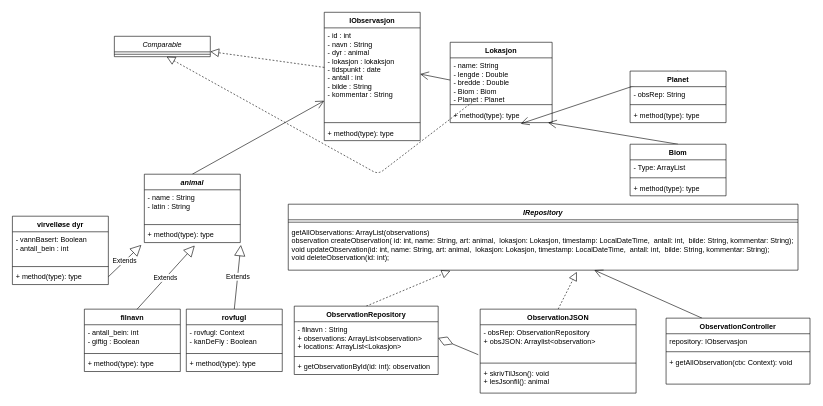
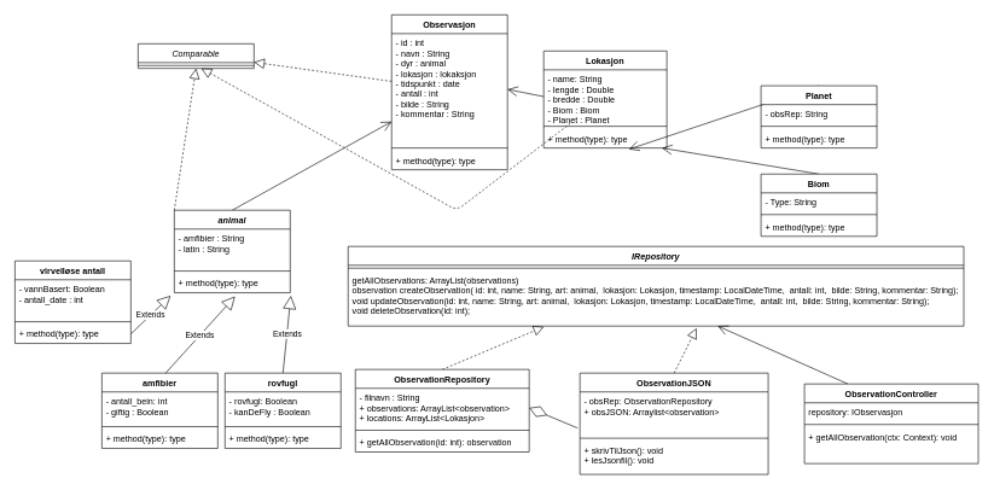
  <mxCell id="0" />
  <mxCell id="1" parent="0" />
  <mxCell id="2" value="Extends" style="endArrow=block;endSize=16;endFill=0;html=1;exitX=1;exitY=0.5;exitDx=0;exitDy=0;entryX=-0.031;entryY=1.154;entryDx=0;entryDy=0;entryPerimeter=0;" parent="1" source="64" target="25" edge="1"><mxGeometry width="160" relative="1" as="geometry"><mxPoint x="780" y="390" as="sourcePoint" /><mxPoint x="940" y="390" as="targetPoint" /></mxGeometry></mxCell>
  <mxCell id="3" value="Extends" style="endArrow=block;endSize=16;endFill=0;html=1;exitX=0.544;exitY=0.01;exitDx=0;exitDy=0;exitPerimeter=0;entryX=0.525;entryY=1.192;entryDx=0;entryDy=0;entryPerimeter=0;" parent="1" source="57" target="25" edge="1"><mxGeometry width="160" relative="1" as="geometry"><mxPoint x="780" y="390" as="sourcePoint" /><mxPoint x="940" y="390" as="targetPoint" /></mxGeometry></mxCell>
  <mxCell id="4" value="Extends" style="endArrow=block;endSize=16;endFill=0;html=1;exitX=0.5;exitY=0;exitDx=0;exitDy=0;entryX=1.006;entryY=1.154;entryDx=0;entryDy=0;entryPerimeter=0;" parent="1" source="53" target="25" edge="1"><mxGeometry width="160" relative="1" as="geometry"><mxPoint x="780" y="390" as="sourcePoint" /><mxPoint x="940" y="390" as="targetPoint" /></mxGeometry></mxCell>
- <mxCell id="5" value="IObservasjon" style="swimlane;fontStyle=1;align=center;verticalAlign=top;childLayout=stackLayout;horizontal=1;startSize=26;horizontalStack=0;resizeParent=1;resizeParentMax=0;resizeLast=0;collapsible=1;marginBottom=0;" parent="1" vertex="1"><mxGeometry x="540" y="20" width="160" height="214" as="geometry" /></mxCell>
+ <mxCell id="5" value="Observasjon" style="swimlane;fontStyle=1;align=center;verticalAlign=top;childLayout=stackLayout;horizontal=1;startSize=26;horizontalStack=0;resizeParent=1;resizeParentMax=0;resizeLast=0;collapsible=1;marginBottom=0;" parent="1" vertex="1"><mxGeometry x="540" y="20" width="160" height="214" as="geometry" /></mxCell>
  <mxCell id="6" value="- id : int&#10;- navn : String  &#10;- dyr : animal&#10;- lokasjon : lokaksjon&#10;- tidspunkt : date&#10;- antall : int&#10;- bilde : String&#10;- kommentar : String&#10;&#10;" style="text;strokeColor=none;fillColor=none;align=left;verticalAlign=top;spacingLeft=4;spacingRight=4;overflow=hidden;rotatable=0;points=[[0,0.5],[1,0.5]];portConstraint=eastwest;" parent="5" vertex="1"><mxGeometry y="26" width="160" height="154" as="geometry" /></mxCell>
  <mxCell id="7" value="" style="line;strokeWidth=1;fillColor=none;align=left;verticalAlign=middle;spacingTop=-1;spacingLeft=3;spacingRight=3;rotatable=0;labelPosition=right;points=[];portConstraint=eastwest;" parent="5" vertex="1"><mxGeometry y="180" width="160" height="8" as="geometry" /></mxCell>
  <mxCell id="8" value="+ method(type): type" style="text;strokeColor=none;fillColor=none;align=left;verticalAlign=top;spacingLeft=4;spacingRight=4;overflow=hidden;rotatable=0;points=[[0,0.5],[1,0.5]];portConstraint=eastwest;" parent="5" vertex="1"><mxGeometry y="188" width="160" height="26" as="geometry" /></mxCell>
  <mxCell id="9" value="" style="endArrow=diamondThin;endFill=0;endSize=24;html=1;exitX=-0.012;exitY=0.833;exitDx=0;exitDy=0;exitPerimeter=0;entryX=1;entryY=0.5;entryDx=0;entryDy=0;" edge="1" parent="1" source="46" target="42"><mxGeometry width="160" relative="1" as="geometry"><mxPoint x="800" y="696" as="sourcePoint" /><mxPoint x="870" y="670" as="targetPoint" /></mxGeometry></mxCell>
  <mxCell id="10" value="" style="endArrow=block;dashed=1;endFill=0;endSize=12;html=1;entryX=0.318;entryY=1.013;entryDx=0;entryDy=0;entryPerimeter=0;exitX=0.5;exitY=0;exitDx=0;exitDy=0;" edge="1" parent="1" source="41" target="40"><mxGeometry width="160" relative="1" as="geometry"><mxPoint x="610" y="690" as="sourcePoint" /><mxPoint x="770" y="690" as="targetPoint" /></mxGeometry></mxCell>
  <mxCell id="11" value="" style="endArrow=block;dashed=1;endFill=0;endSize=12;html=1;exitX=0.5;exitY=0;exitDx=0;exitDy=0;entryX=0.566;entryY=1.039;entryDx=0;entryDy=0;entryPerimeter=0;" edge="1" parent="1" source="45" target="40"><mxGeometry width="160" relative="1" as="geometry"><mxPoint x="610" y="690" as="sourcePoint" /><mxPoint x="770" y="690" as="targetPoint" /></mxGeometry></mxCell>
+ <mxCell id="12" value="" style="endArrow=block;dashed=1;endFill=0;endSize=12;html=1;entryX=0.5;entryY=1;entryDx=0;entryDy=0;exitX=0;exitY=0;exitDx=0;exitDy=0;" edge="1" parent="1" source="22" target="20"><mxGeometry width="160" relative="1" as="geometry"><mxPoint x="540" y="690" as="sourcePoint" /><mxPoint x="98.96" y="84.004" as="targetPoint" /></mxGeometry></mxCell>
  <mxCell id="13" value="" style="endArrow=block;dashed=1;endFill=0;endSize=12;html=1;" edge="1" parent="1" source="27" target="21"><mxGeometry width="160" relative="1" as="geometry"><mxPoint x="620" y="370" as="sourcePoint" /><mxPoint x="174" y="67.008" as="targetPoint" /><Array as="points"><mxPoint x="630" y="290" /></Array></mxGeometry></mxCell>
  <mxCell id="14" value="" style="endArrow=block;dashed=1;endFill=0;endSize=12;html=1;entryX=1;entryY=0.75;entryDx=0;entryDy=0;" edge="1" parent="1" source="6" target="20"><mxGeometry width="160" relative="1" as="geometry"><mxPoint x="540" y="290" as="sourcePoint" /><mxPoint x="700" y="290" as="targetPoint" /></mxGeometry></mxCell>
  <mxCell id="15" value="" style="endArrow=open;endFill=1;endSize=12;html=1;exitX=0.25;exitY=0;exitDx=0;exitDy=0;" edge="1" parent="1" source="49" target="40"><mxGeometry width="160" relative="1" as="geometry"><mxPoint x="650" y="370" as="sourcePoint" /><mxPoint x="810" y="370" as="targetPoint" /></mxGeometry></mxCell>
  <mxCell id="16" value="" style="endArrow=open;endFill=1;endSize=12;html=1;exitX=0.5;exitY=0;exitDx=0;exitDy=0;" edge="1" parent="1" source="34" target="29"><mxGeometry width="160" relative="1" as="geometry"><mxPoint x="650" y="370" as="sourcePoint" /><mxPoint x="810" y="370" as="targetPoint" /></mxGeometry></mxCell>
  <mxCell id="17" value="" style="endArrow=open;endFill=1;endSize=12;html=1;exitX=0.5;exitY=0;exitDx=0;exitDy=0;entryX=0.692;entryY=1.068;entryDx=0;entryDy=0;entryPerimeter=0;" edge="1" parent="1" source="30" target="29"><mxGeometry width="160" relative="1" as="geometry"><mxPoint x="650" y="370" as="sourcePoint" /><mxPoint x="810" y="370" as="targetPoint" /></mxGeometry></mxCell>
  <mxCell id="18" value="" style="endArrow=open;endFill=1;endSize=12;html=1;exitX=0.5;exitY=0;exitDx=0;exitDy=0;" edge="1" parent="1" source="22" target="6"><mxGeometry width="160" relative="1" as="geometry"><mxPoint x="650" y="370" as="sourcePoint" /><mxPoint x="810" y="370" as="targetPoint" /></mxGeometry></mxCell>
  <mxCell id="19" value="" style="endArrow=open;endFill=1;endSize=12;html=1;exitX=0;exitY=0.5;exitDx=0;exitDy=0;entryX=1;entryY=0.5;entryDx=0;entryDy=0;" edge="1" parent="1" source="27" target="6"><mxGeometry width="160" relative="1" as="geometry"><mxPoint x="650" y="370" as="sourcePoint" /><mxPoint x="810" y="370" as="targetPoint" /></mxGeometry></mxCell>
  <mxCell id="20" value="Comparable" style="swimlane;fontStyle=2;align=center;verticalAlign=top;childLayout=stackLayout;horizontal=1;startSize=26;horizontalStack=0;resizeParent=1;resizeParentMax=0;resizeLast=0;collapsible=1;marginBottom=0;" vertex="1" parent="1"><mxGeometry x="190" y="60" width="160" height="34" as="geometry" /></mxCell>
  <mxCell id="21" value="" style="line;strokeWidth=1;fillColor=none;align=left;verticalAlign=middle;spacingTop=-1;spacingLeft=3;spacingRight=3;rotatable=0;labelPosition=right;points=[];portConstraint=eastwest;" vertex="1" parent="20"><mxGeometry y="26" width="160" height="8" as="geometry" /></mxCell>
  <mxCell id="22" value="animal" style="swimlane;fontStyle=3;align=center;verticalAlign=top;childLayout=stackLayout;horizontal=1;startSize=26;horizontalStack=0;resizeParent=1;resizeParentMax=0;resizeLast=0;collapsible=1;marginBottom=0;" parent="1" vertex="1"><mxGeometry x="240" y="290" width="160" height="114" as="geometry" /></mxCell>
- <mxCell id="23" value="- name : String&#10;- latin : String" style="text;strokeColor=none;fillColor=none;align=left;verticalAlign=top;spacingLeft=4;spacingRight=4;overflow=hidden;rotatable=0;points=[[0,0.5],[1,0.5]];portConstraint=eastwest;" parent="22" vertex="1"><mxGeometry y="26" width="160" height="54" as="geometry" /></mxCell>
+ <mxCell id="23" value="- amfibier : String&#10;- latin : String" style="text;strokeColor=none;fillColor=none;align=left;verticalAlign=top;spacingLeft=4;spacingRight=4;overflow=hidden;rotatable=0;points=[[0,0.5],[1,0.5]];portConstraint=eastwest;" parent="22" vertex="1"><mxGeometry y="26" width="160" height="54" as="geometry" /></mxCell>
  <mxCell id="24" value="" style="line;strokeWidth=1;fillColor=none;align=left;verticalAlign=middle;spacingTop=-1;spacingLeft=3;spacingRight=3;rotatable=0;labelPosition=right;points=[];portConstraint=eastwest;" parent="22" vertex="1"><mxGeometry y="80" width="160" height="8" as="geometry" /></mxCell>
  <mxCell id="25" value="+ method(type): type" style="text;strokeColor=none;fillColor=none;align=left;verticalAlign=top;spacingLeft=4;spacingRight=4;overflow=hidden;rotatable=0;points=[[0,0.5],[1,0.5]];portConstraint=eastwest;" parent="22" vertex="1"><mxGeometry y="88" width="160" height="26" as="geometry" /></mxCell>
  <mxCell id="26" value="Lokasjon" style="swimlane;fontStyle=1;align=center;verticalAlign=top;childLayout=stackLayout;horizontal=1;startSize=26;horizontalStack=0;resizeParent=1;resizeParentMax=0;resizeLast=0;collapsible=1;marginBottom=0;" parent="1" vertex="1"><mxGeometry x="750" y="70" width="170" height="134" as="geometry" /></mxCell>
  <mxCell id="27" value="- name: String&#10;- lengde : Double&#10;- bredde : Double&#10;- Biom : Biom&#10;- Planet : Planet" style="text;strokeColor=none;fillColor=none;align=left;verticalAlign=top;spacingLeft=4;spacingRight=4;overflow=hidden;rotatable=0;points=[[0,0.5],[1,0.5]];portConstraint=eastwest;" parent="26" vertex="1"><mxGeometry y="26" width="170" height="74" as="geometry" /></mxCell>
  <mxCell id="28" value="" style="line;strokeWidth=1;fillColor=none;align=left;verticalAlign=middle;spacingTop=-1;spacingLeft=3;spacingRight=3;rotatable=0;labelPosition=right;points=[];portConstraint=eastwest;" parent="26" vertex="1"><mxGeometry y="100" width="170" height="8" as="geometry" /></mxCell>
  <mxCell id="29" value="+ method(type): type" style="text;strokeColor=none;fillColor=none;align=left;verticalAlign=top;spacingLeft=4;spacingRight=4;overflow=hidden;rotatable=0;points=[[0,0.5],[1,0.5]];portConstraint=eastwest;" parent="26" vertex="1"><mxGeometry y="108" width="170" height="26" as="geometry" /></mxCell>
  <mxCell id="30" value="Planet" style="swimlane;fontStyle=1;align=center;verticalAlign=top;childLayout=stackLayout;horizontal=1;startSize=26;horizontalStack=0;resizeParent=1;resizeParentMax=0;resizeLast=0;collapsible=1;marginBottom=0;" parent="1" vertex="1"><mxGeometry x="1050" y="118" width="160" height="86" as="geometry" /></mxCell>
  <mxCell id="31" value="- obsRep: String" style="text;strokeColor=none;fillColor=none;align=left;verticalAlign=top;spacingLeft=4;spacingRight=4;overflow=hidden;rotatable=0;points=[[0,0.5],[1,0.5]];portConstraint=eastwest;" parent="30" vertex="1"><mxGeometry y="26" width="160" height="26" as="geometry" /></mxCell>
  <mxCell id="32" value="" style="line;strokeWidth=1;fillColor=none;align=left;verticalAlign=middle;spacingTop=-1;spacingLeft=3;spacingRight=3;rotatable=0;labelPosition=right;points=[];portConstraint=eastwest;" parent="30" vertex="1"><mxGeometry y="52" width="160" height="8" as="geometry" /></mxCell>
  <mxCell id="33" value="+ method(type): type" style="text;strokeColor=none;fillColor=none;align=left;verticalAlign=top;spacingLeft=4;spacingRight=4;overflow=hidden;rotatable=0;points=[[0,0.5],[1,0.5]];portConstraint=eastwest;" parent="30" vertex="1"><mxGeometry y="60" width="160" height="26" as="geometry" /></mxCell>
  <mxCell id="34" value="Biom" style="swimlane;fontStyle=1;align=center;verticalAlign=top;childLayout=stackLayout;horizontal=1;startSize=26;horizontalStack=0;resizeParent=1;resizeParentMax=0;resizeLast=0;collapsible=1;marginBottom=0;" parent="1" vertex="1"><mxGeometry x="1050" y="240" width="160" height="86" as="geometry" /></mxCell>
- <mxCell id="35" value="- Type: ArrayList" style="text;strokeColor=none;fillColor=none;align=left;verticalAlign=top;spacingLeft=4;spacingRight=4;overflow=hidden;rotatable=0;points=[[0,0.5],[1,0.5]];portConstraint=eastwest;" parent="34" vertex="1"><mxGeometry y="26" width="160" height="26" as="geometry" /></mxCell>
+ <mxCell id="35" value="- Type: String" style="text;strokeColor=none;fillColor=none;align=left;verticalAlign=top;spacingLeft=4;spacingRight=4;overflow=hidden;rotatable=0;points=[[0,0.5],[1,0.5]];portConstraint=eastwest;" parent="34" vertex="1"><mxGeometry y="26" width="160" height="26" as="geometry" /></mxCell>
  <mxCell id="36" value="" style="line;strokeWidth=1;fillColor=none;align=left;verticalAlign=middle;spacingTop=-1;spacingLeft=3;spacingRight=3;rotatable=0;labelPosition=right;points=[];portConstraint=eastwest;" parent="34" vertex="1"><mxGeometry y="52" width="160" height="8" as="geometry" /></mxCell>
  <mxCell id="37" value="+ method(type): type" style="text;strokeColor=none;fillColor=none;align=left;verticalAlign=top;spacingLeft=4;spacingRight=4;overflow=hidden;rotatable=0;points=[[0,0.5],[1,0.5]];portConstraint=eastwest;" parent="34" vertex="1"><mxGeometry y="60" width="160" height="26" as="geometry" /></mxCell>
  <mxCell id="38" value="IRepository" style="swimlane;fontStyle=3;align=center;verticalAlign=top;childLayout=stackLayout;horizontal=1;startSize=26;horizontalStack=0;resizeParent=1;resizeParentMax=0;resizeLast=0;collapsible=1;marginBottom=0;" vertex="1" parent="1"><mxGeometry x="480" y="340" width="850" height="110" as="geometry" /></mxCell>
  <mxCell id="39" value="" style="line;strokeWidth=1;fillColor=none;align=left;verticalAlign=middle;spacingTop=-1;spacingLeft=3;spacingRight=3;rotatable=0;labelPosition=right;points=[];portConstraint=eastwest;" vertex="1" parent="38"><mxGeometry y="26" width="850" height="8" as="geometry" /></mxCell>
  <mxCell id="40" value="getAllObservations: ArrayList(observations)&#10;observation createObservation( id: int, name: String, art: animal,  lokasjon: Lokasjon, timestamp: LocalDateTime,  antall: int,  bilde: String, kommentar: String);&#10;void updateObservation(id: int, name: String, art: animal,  lokasjon: Lokasjon, timestamp: LocalDateTime,  antall: int,  bilde: String, kommentar: String);&#10;void deleteObservation(id: int);" style="text;strokeColor=none;fillColor=none;align=left;verticalAlign=top;spacingLeft=4;spacingRight=4;overflow=hidden;rotatable=0;points=[[0,0.5],[1,0.5]];portConstraint=eastwest;" vertex="1" parent="38"><mxGeometry y="34" width="850" height="76" as="geometry" /></mxCell>
  <mxCell id="41" value="ObservationRepository" style="swimlane;fontStyle=1;align=center;verticalAlign=top;childLayout=stackLayout;horizontal=1;startSize=26;horizontalStack=0;resizeParent=1;resizeParentMax=0;resizeLast=0;collapsible=1;marginBottom=0;" vertex="1" parent="1"><mxGeometry x="490" y="510" width="240" height="114" as="geometry" /></mxCell>
  <mxCell id="42" value="- filnavn : String&#10;+ observations: ArrayList&lt;observation&gt;&#10;+ locations: ArrayList&lt;Lokasjon&gt;" style="text;strokeColor=none;fillColor=none;align=left;verticalAlign=top;spacingLeft=4;spacingRight=4;overflow=hidden;rotatable=0;points=[[0,0.5],[1,0.5]];portConstraint=eastwest;" vertex="1" parent="41"><mxGeometry y="26" width="240" height="54" as="geometry" /></mxCell>
  <mxCell id="43" value="" style="line;strokeWidth=1;fillColor=none;align=left;verticalAlign=middle;spacingTop=-1;spacingLeft=3;spacingRight=3;rotatable=0;labelPosition=right;points=[];portConstraint=eastwest;" vertex="1" parent="41"><mxGeometry y="80" width="240" height="8" as="geometry" /></mxCell>
- <mxCell id="44" value="+ getObservationById(id: int): observation" style="text;strokeColor=none;fillColor=none;align=left;verticalAlign=top;spacingLeft=4;spacingRight=4;overflow=hidden;rotatable=0;points=[[0,0.5],[1,0.5]];portConstraint=eastwest;" vertex="1" parent="41"><mxGeometry y="88" width="240" height="26" as="geometry" /></mxCell>
+ <mxCell id="44" value="+ getAllObservation(id: int): observation" style="text;strokeColor=none;fillColor=none;align=left;verticalAlign=top;spacingLeft=4;spacingRight=4;overflow=hidden;rotatable=0;points=[[0,0.5],[1,0.5]];portConstraint=eastwest;" vertex="1" parent="41"><mxGeometry y="88" width="240" height="26" as="geometry" /></mxCell>
  <mxCell id="45" value="ObservationJSON" style="swimlane;fontStyle=1;align=center;verticalAlign=top;childLayout=stackLayout;horizontal=1;startSize=26;horizontalStack=0;resizeParent=1;resizeParentMax=0;resizeLast=0;collapsible=1;marginBottom=0;" vertex="1" parent="1"><mxGeometry x="800" y="515" width="260" height="140" as="geometry" /></mxCell>
  <mxCell id="46" value="- obsRep: ObservationRepository&#10;+ obsJSON: Arraylist&lt;observation&gt;" style="text;strokeColor=none;fillColor=none;align=left;verticalAlign=top;spacingLeft=4;spacingRight=4;overflow=hidden;rotatable=0;points=[[0,0.5],[1,0.5]];portConstraint=eastwest;" vertex="1" parent="45"><mxGeometry y="26" width="260" height="60" as="geometry" /></mxCell>
  <mxCell id="47" value="" style="line;strokeWidth=1;fillColor=none;align=left;verticalAlign=middle;spacingTop=-1;spacingLeft=3;spacingRight=3;rotatable=0;labelPosition=right;points=[];portConstraint=eastwest;" vertex="1" parent="45"><mxGeometry y="86" width="260" height="8" as="geometry" /></mxCell>
- <mxCell id="48" value="+ skrivTilJson(): void&#10;+ lesJsonfil(): animal" style="text;strokeColor=none;fillColor=none;align=left;verticalAlign=top;spacingLeft=4;spacingRight=4;overflow=hidden;rotatable=0;points=[[0,0.5],[1,0.5]];portConstraint=eastwest;" vertex="1" parent="45"><mxGeometry y="94" width="260" height="46" as="geometry" /></mxCell>
+ <mxCell id="48" value="+ skrivTilJson(): void&#10;+ lesJsonfil(): void" style="text;strokeColor=none;fillColor=none;align=left;verticalAlign=top;spacingLeft=4;spacingRight=4;overflow=hidden;rotatable=0;points=[[0,0.5],[1,0.5]];portConstraint=eastwest;" vertex="1" parent="45"><mxGeometry y="94" width="260" height="46" as="geometry" /></mxCell>
  <mxCell id="49" value="ObservationController" style="swimlane;fontStyle=1;align=center;verticalAlign=top;childLayout=stackLayout;horizontal=1;startSize=26;horizontalStack=0;resizeParent=1;resizeParentMax=0;resizeLast=0;collapsible=1;marginBottom=0;" vertex="1" parent="1"><mxGeometry x="1110" y="530" width="240" height="110" as="geometry" /></mxCell>
  <mxCell id="50" value="repository: IObservasjon" style="text;strokeColor=none;fillColor=none;align=left;verticalAlign=top;spacingLeft=4;spacingRight=4;overflow=hidden;rotatable=0;points=[[0,0.5],[1,0.5]];portConstraint=eastwest;" vertex="1" parent="49"><mxGeometry y="26" width="240" height="26" as="geometry" /></mxCell>
  <mxCell id="51" value="" style="line;strokeWidth=1;fillColor=none;align=left;verticalAlign=middle;spacingTop=-1;spacingLeft=3;spacingRight=3;rotatable=0;labelPosition=right;points=[];portConstraint=eastwest;" vertex="1" parent="49"><mxGeometry y="52" width="240" height="8" as="geometry" /></mxCell>
  <mxCell id="52" value="+ getAllObservation(ctx: Context): void" style="text;strokeColor=none;fillColor=none;align=left;verticalAlign=top;spacingLeft=4;spacingRight=4;overflow=hidden;rotatable=0;points=[[0,0.5],[1,0.5]];portConstraint=eastwest;" vertex="1" parent="49"><mxGeometry y="60" width="240" height="50" as="geometry" /></mxCell>
  <mxCell id="53" value="rovfugl" style="swimlane;fontStyle=1;align=center;verticalAlign=top;childLayout=stackLayout;horizontal=1;startSize=26;horizontalStack=0;resizeParent=1;resizeParentMax=0;resizeLast=0;collapsible=1;marginBottom=0;" parent="1" vertex="1"><mxGeometry x="310" y="515" width="160" height="104" as="geometry" /></mxCell>
- <mxCell id="54" value="- rovfugl: Context&#10;- kanDeFly : Boolean" style="text;strokeColor=none;fillColor=none;align=left;verticalAlign=top;spacingLeft=4;spacingRight=4;overflow=hidden;rotatable=0;points=[[0,0.5],[1,0.5]];portConstraint=eastwest;" parent="53" vertex="1"><mxGeometry y="26" width="160" height="44" as="geometry" /></mxCell>
+ <mxCell id="54" value="- rovfugl: Boolean&#10;- kanDeFly : Boolean" style="text;strokeColor=none;fillColor=none;align=left;verticalAlign=top;spacingLeft=4;spacingRight=4;overflow=hidden;rotatable=0;points=[[0,0.5],[1,0.5]];portConstraint=eastwest;" parent="53" vertex="1"><mxGeometry y="26" width="160" height="44" as="geometry" /></mxCell>
  <mxCell id="55" value="" style="line;strokeWidth=1;fillColor=none;align=left;verticalAlign=middle;spacingTop=-1;spacingLeft=3;spacingRight=3;rotatable=0;labelPosition=right;points=[];portConstraint=eastwest;" parent="53" vertex="1"><mxGeometry y="70" width="160" height="8" as="geometry" /></mxCell>
  <mxCell id="56" value="+ method(type): type" style="text;strokeColor=none;fillColor=none;align=left;verticalAlign=top;spacingLeft=4;spacingRight=4;overflow=hidden;rotatable=0;points=[[0,0.5],[1,0.5]];portConstraint=eastwest;" parent="53" vertex="1"><mxGeometry y="78" width="160" height="26" as="geometry" /></mxCell>
- <mxCell id="57" value="filnavn" style="swimlane;fontStyle=1;align=center;verticalAlign=top;childLayout=stackLayout;horizontal=1;startSize=26;horizontalStack=0;resizeParent=1;resizeParentMax=0;resizeLast=0;collapsible=1;marginBottom=0;" parent="1" vertex="1"><mxGeometry x="140" y="515" width="160" height="104" as="geometry" /></mxCell>
+ <mxCell id="57" value="amfibier" style="swimlane;fontStyle=1;align=center;verticalAlign=top;childLayout=stackLayout;horizontal=1;startSize=26;horizontalStack=0;resizeParent=1;resizeParentMax=0;resizeLast=0;collapsible=1;marginBottom=0;" parent="1" vertex="1"><mxGeometry x="140" y="515" width="160" height="104" as="geometry" /></mxCell>
  <mxCell id="58" value="- antall_bein: int&#10;- giftig : Boolean" style="text;strokeColor=none;fillColor=none;align=left;verticalAlign=top;spacingLeft=4;spacingRight=4;overflow=hidden;rotatable=0;points=[[0,0.5],[1,0.5]];portConstraint=eastwest;" parent="57" vertex="1"><mxGeometry y="26" width="160" height="44" as="geometry" /></mxCell>
  <mxCell id="59" value="" style="line;strokeWidth=1;fillColor=none;align=left;verticalAlign=middle;spacingTop=-1;spacingLeft=3;spacingRight=3;rotatable=0;labelPosition=right;points=[];portConstraint=eastwest;" parent="57" vertex="1"><mxGeometry y="70" width="160" height="8" as="geometry" /></mxCell>
  <mxCell id="60" value="+ method(type): type" style="text;strokeColor=none;fillColor=none;align=left;verticalAlign=top;spacingLeft=4;spacingRight=4;overflow=hidden;rotatable=0;points=[[0,0.5],[1,0.5]];portConstraint=eastwest;" parent="57" vertex="1"><mxGeometry y="78" width="160" height="26" as="geometry" /></mxCell>
- <mxCell id="61" value="virvelløse dyr" style="swimlane;fontStyle=1;align=center;verticalAlign=top;childLayout=stackLayout;horizontal=1;startSize=26;horizontalStack=0;resizeParent=1;resizeParentMax=0;resizeLast=0;collapsible=1;marginBottom=0;" parent="1" vertex="1"><mxGeometry x="20" y="360" width="160" height="114" as="geometry" /></mxCell>
- <mxCell id="62" value="- vannBasert: Boolean&#10;- antall_bein : int" style="text;strokeColor=none;fillColor=none;align=left;verticalAlign=top;spacingLeft=4;spacingRight=4;overflow=hidden;rotatable=0;points=[[0,0.5],[1,0.5]];portConstraint=eastwest;" parent="61" vertex="1"><mxGeometry y="26" width="160" height="54" as="geometry" /></mxCell>
+ <mxCell id="61" value="virvelløse antall" style="swimlane;fontStyle=1;align=center;verticalAlign=top;childLayout=stackLayout;horizontal=1;startSize=26;horizontalStack=0;resizeParent=1;resizeParentMax=0;resizeLast=0;collapsible=1;marginBottom=0;" parent="1" vertex="1"><mxGeometry x="20" y="360" width="160" height="114" as="geometry" /></mxCell>
+ <mxCell id="62" value="- vannBasert: Boolean&#10;- antall_date : int" style="text;strokeColor=none;fillColor=none;align=left;verticalAlign=top;spacingLeft=4;spacingRight=4;overflow=hidden;rotatable=0;points=[[0,0.5],[1,0.5]];portConstraint=eastwest;" parent="61" vertex="1"><mxGeometry y="26" width="160" height="54" as="geometry" /></mxCell>
  <mxCell id="63" value="" style="line;strokeWidth=1;fillColor=none;align=left;verticalAlign=middle;spacingTop=-1;spacingLeft=3;spacingRight=3;rotatable=0;labelPosition=right;points=[];portConstraint=eastwest;" parent="61" vertex="1"><mxGeometry y="80" width="160" height="8" as="geometry" /></mxCell>
  <mxCell id="64" value="+ method(type): type" style="text;strokeColor=none;fillColor=none;align=left;verticalAlign=top;spacingLeft=4;spacingRight=4;overflow=hidden;rotatable=0;points=[[0,0.5],[1,0.5]];portConstraint=eastwest;" parent="61" vertex="1"><mxGeometry y="88" width="160" height="26" as="geometry" /></mxCell>
